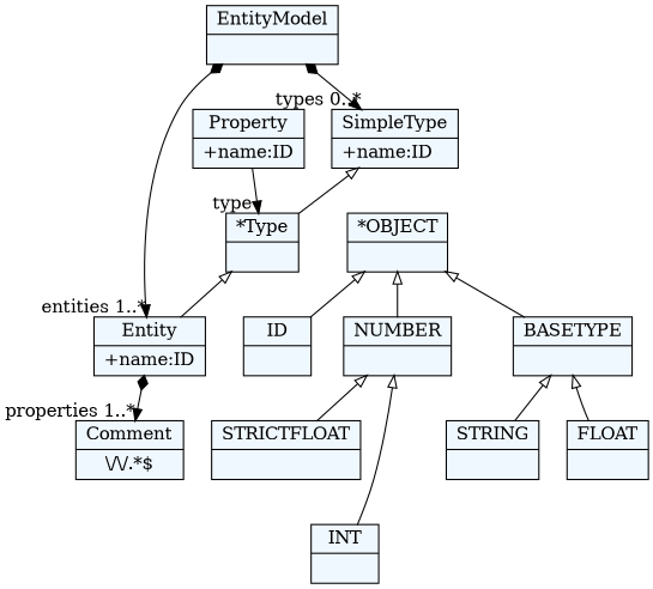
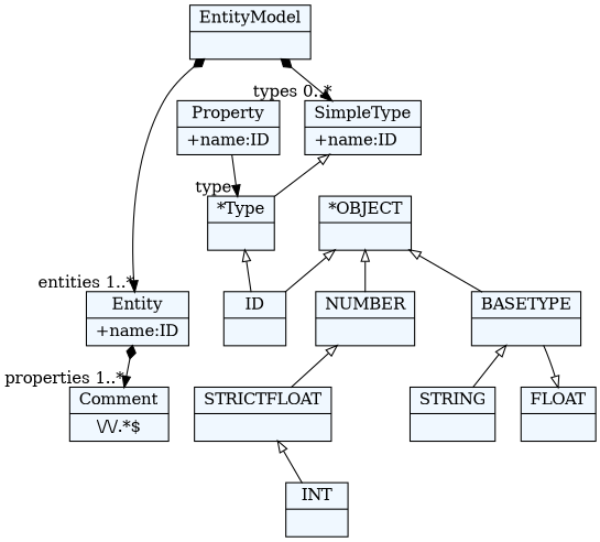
  digraph {
    fontname="Bitstream Vera Sans"
    fontsize=8
    nodesep=0.3
    node [fillcolor=aliceblue shape=record style=filled]
    edge [arrowtail=empty dir=back]
    n1 [label="{EntityModel|}"]
    n2 [label="{SimpleType|+name:ID\l}"]
    n3 [label="{Entity|+name:ID\l}"]
    n4 [label="{*Type|}"]
    n5 [label="{Comment|\\/\\/.*$}"]
    n6 [label="{Property|+name:ID\l}"]
    n7 [label="{ID|}"]
    n8 [label="{STRING|}"]
    n9 [label="{INT|}"]
    n10 [label="{FLOAT|}"]
    n11 [label="{STRICTFLOAT|}"]
    n12 [label="{NUMBER|}"]
    n13 [label="{BASETYPE|}"]
    n14 [label="{*OBJECT|}"]
    n1 -> n2 [arrowtail=diamond dir=both headlabel="types 0..*"]
    n1 -> n3 [arrowtail=diamond dir=both headlabel="entities 1..*"]
    n2 -> n4
    n3 -> n5 [arrowtail=diamond dir=both headlabel="properties 1..*"]
-   n4 -> n3
+   n4 -> n7
    n6 -> n4 [dir=black headlabel="type "]
-   n12 -> n9
+   n11 -> n9
    n12 -> n11
    n13 -> n8
-   n13 -> n10
+   n10 -> n13
    n14 -> n7
    n14 -> n12
    n14 -> n13
  }
